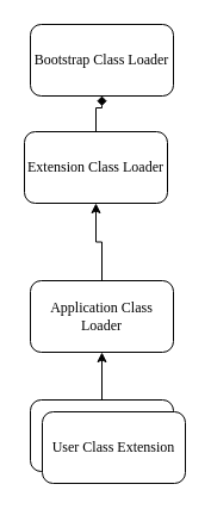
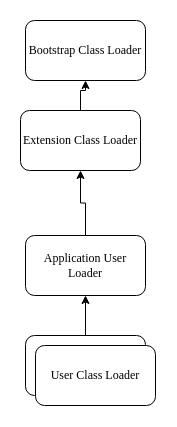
  <mxCell id="0" />
  <mxCell id="1" parent="0" />
- <mxCell id="2" value="" style="edgeStyle=orthogonalEdgeStyle;rounded=0;orthogonalLoop=1;jettySize=auto;html=1;exitX=0.5;exitY=0;exitDx=0;exitDy=0;fontSize=12;fontFamily=Verdana;endArrow=diamond;" parent="1" source="5" target="3" edge="1"><mxGeometry relative="1" as="geometry"><mxPoint x="145" y="105" as="targetPoint" /></mxGeometry></mxCell>
+ <mxCell id="2" value="" style="edgeStyle=orthogonalEdgeStyle;rounded=0;orthogonalLoop=1;jettySize=auto;html=1;exitX=0.5;exitY=0;exitDx=0;exitDy=0;fontSize=12;fontFamily=Verdana;" parent="1" source="5" target="3" edge="1"><mxGeometry relative="1" as="geometry"><mxPoint x="145" y="105" as="targetPoint" /></mxGeometry></mxCell>
  <mxCell id="3" value="Bootstrap Class Loader" style="rounded=1;whiteSpace=wrap;html=1;fontSize=12;fontFamily=Verdana;" parent="1" vertex="1"><mxGeometry x="25" y="20" width="120" height="60" as="geometry" /></mxCell>
  <mxCell id="4" value="" style="edgeStyle=orthogonalEdgeStyle;rounded=0;orthogonalLoop=1;jettySize=auto;html=1;entryX=0.5;entryY=1;entryDx=0;entryDy=0;exitX=0.5;exitY=0;exitDx=0;exitDy=0;fontSize=12;fontFamily=Verdana;" parent="1" source="6" target="5" edge="1"><mxGeometry relative="1" as="geometry" /></mxCell>
  <mxCell id="5" value="Extension Class Loader" style="whiteSpace=wrap;html=1;rounded=1;fontSize=12;fontFamily=Verdana;" parent="1" vertex="1"><mxGeometry x="20" y="110" width="120" height="60" as="geometry" /></mxCell>
- <mxCell id="6" value="Application Class Loader" style="whiteSpace=wrap;html=1;rounded=1;fontSize=12;fontFamily=Verdana;" parent="1" vertex="1"><mxGeometry x="25" y="235" width="120" height="60" as="geometry" /></mxCell>
+ <mxCell id="6" value="Application User Loader" style="whiteSpace=wrap;html=1;rounded=1;fontSize=12;fontFamily=Verdana;" parent="1" vertex="1"><mxGeometry x="25" y="235" width="120" height="60" as="geometry" /></mxCell>
  <mxCell id="7" style="edgeStyle=orthogonalEdgeStyle;rounded=0;orthogonalLoop=1;jettySize=auto;html=1;exitX=0.5;exitY=0;exitDx=0;exitDy=0;fontSize=12;fontFamily=Verdana;" parent="1" source="8" target="6" edge="1"><mxGeometry relative="1" as="geometry" /></mxCell>
  <mxCell id="8" value="" style="whiteSpace=wrap;html=1;rounded=1;fontSize=12;fontFamily=Verdana;" parent="1" vertex="1"><mxGeometry x="25" y="335" width="120" height="60" as="geometry" /></mxCell>
- <mxCell id="9" value="User Class Extension" style="whiteSpace=wrap;html=1;rounded=1;fontSize=12;fontFamily=Verdana;" parent="1" vertex="1"><mxGeometry x="35" y="345" width="120" height="60" as="geometry" /></mxCell>
+ <mxCell id="9" value="User Class Loader" style="whiteSpace=wrap;html=1;rounded=1;fontSize=12;fontFamily=Verdana;" parent="1" vertex="1"><mxGeometry x="35" y="345" width="120" height="60" as="geometry" /></mxCell>
